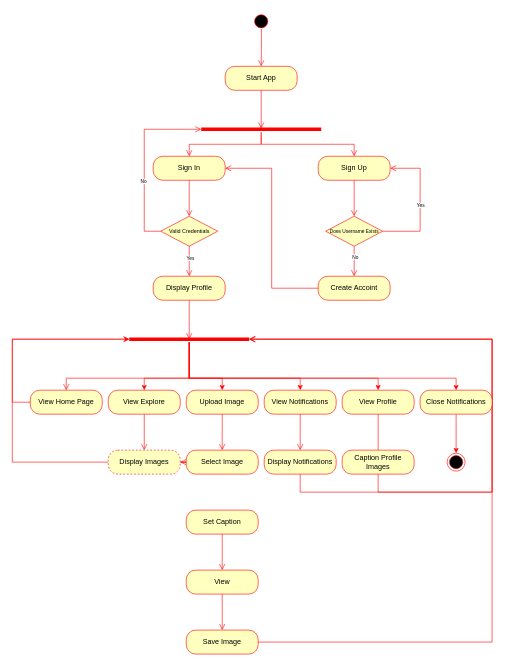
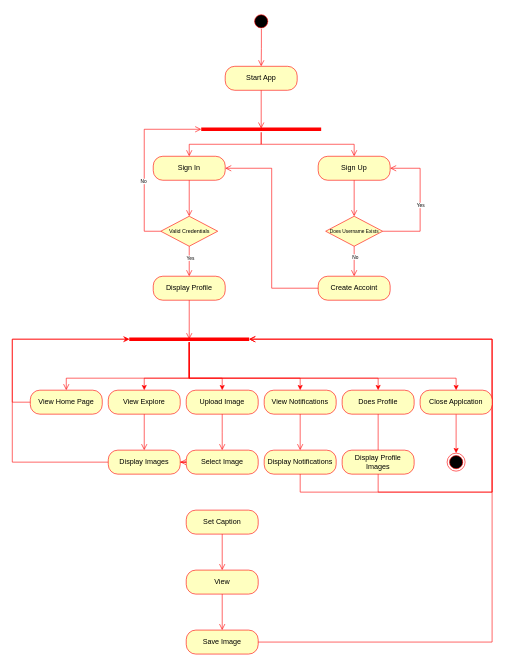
  <mxCell id="0" />
  <mxCell id="1" parent="0" />
  <mxCell id="2" value="" style="ellipse;html=1;shape=startState;fillColor=#000000;strokeColor=#ff0000;" vertex="1" parent="1"><mxGeometry x="420" y="20" width="30" height="30" as="geometry" /></mxCell>
  <mxCell id="3" value="" style="edgeStyle=orthogonalEdgeStyle;html=1;verticalAlign=bottom;endArrow=open;endSize=8;strokeColor=#ff0000;rounded=0;exitX=0.511;exitY=0.922;exitDx=0;exitDy=0;exitPerimeter=0;" edge="1" source="2" parent="1"><mxGeometry relative="1" as="geometry"><mxPoint x="435" y="110" as="targetPoint" /></mxGeometry></mxCell>
  <mxCell id="4" value="Start App" style="rounded=1;whiteSpace=wrap;html=1;arcSize=40;fontColor=#000000;fillColor=#ffffc0;strokeColor=#ff0000;" vertex="1" parent="1"><mxGeometry x="375" y="110" width="120" height="40" as="geometry" /></mxCell>
  <mxCell id="5" value="" style="edgeStyle=orthogonalEdgeStyle;html=1;verticalAlign=bottom;endArrow=open;endSize=8;strokeColor=#ff0000;rounded=0;entryX=0.5;entryY=0.377;entryDx=0;entryDy=0;entryPerimeter=0;" edge="1" source="4" parent="1" target="8"><mxGeometry relative="1" as="geometry"><mxPoint x="435" y="210" as="targetPoint" /></mxGeometry></mxCell>
  <mxCell id="6" value="Sign Up" style="rounded=1;whiteSpace=wrap;html=1;arcSize=40;fontColor=#000000;fillColor=#ffffc0;strokeColor=#ff0000;" vertex="1" parent="1"><mxGeometry x="530" y="260" width="120" height="40" as="geometry" /></mxCell>
  <mxCell id="7" value="" style="edgeStyle=orthogonalEdgeStyle;html=1;verticalAlign=bottom;endArrow=open;endSize=8;strokeColor=#ff0000;rounded=0;entryX=0.5;entryY=0;entryDx=0;entryDy=0;" edge="1" source="6" parent="1" target="18"><mxGeometry relative="1" as="geometry"><mxPoint x="600" y="320" as="targetPoint" /></mxGeometry></mxCell>
  <mxCell id="8" value="" style="shape=line;html=1;strokeWidth=6;strokeColor=#ff0000;" vertex="1" parent="1"><mxGeometry x="335" y="210" width="200" height="10" as="geometry" /></mxCell>
  <mxCell id="9" value="" style="edgeStyle=orthogonalEdgeStyle;html=1;verticalAlign=bottom;endArrow=open;endSize=8;strokeColor=#ff0000;rounded=0;" edge="1" source="8" parent="1" target="6"><mxGeometry relative="1" as="geometry"><mxPoint x="490" y="250" as="targetPoint" /><Array as="points"><mxPoint x="435" y="240" /><mxPoint x="590" y="240" /></Array></mxGeometry></mxCell>
  <mxCell id="10" value="" style="edgeStyle=orthogonalEdgeStyle;html=1;verticalAlign=bottom;endArrow=open;endSize=8;strokeColor=#ff0000;rounded=0;entryX=0.5;entryY=0;entryDx=0;entryDy=0;" edge="1" parent="1" source="8" target="11"><mxGeometry relative="1" as="geometry"><mxPoint x="380" y="260" as="targetPoint" /><mxPoint x="445" y="230" as="sourcePoint" /><Array as="points"><mxPoint x="435" y="240" /><mxPoint x="315" y="240" /></Array></mxGeometry></mxCell>
  <mxCell id="11" value="Sign In" style="rounded=1;whiteSpace=wrap;html=1;arcSize=40;fontColor=#000000;fillColor=#ffffc0;strokeColor=#ff0000;" vertex="1" parent="1"><mxGeometry x="255" y="260" width="120" height="40" as="geometry" /></mxCell>
  <mxCell id="12" value="" style="edgeStyle=orthogonalEdgeStyle;html=1;verticalAlign=bottom;endArrow=open;endSize=8;strokeColor=#ff0000;rounded=0;" edge="1" source="11" parent="1" target="13"><mxGeometry relative="1" as="geometry"><mxPoint x="315" y="360" as="targetPoint" /></mxGeometry></mxCell>
  <mxCell id="13" value="Valid Credentials" style="rhombus;whiteSpace=wrap;html=1;fillColor=#ffffc0;strokeColor=#ff0000;fontSize=9;" vertex="1" parent="1"><mxGeometry x="267.5" y="360" width="95" height="50" as="geometry" /></mxCell>
  <mxCell id="14" value="" style="edgeStyle=orthogonalEdgeStyle;html=1;align=left;verticalAlign=bottom;endArrow=open;endSize=8;strokeColor=#ff0000;rounded=0;exitX=0;exitY=0.5;exitDx=0;exitDy=0;entryX=0;entryY=0.5;entryDx=0;entryDy=0;entryPerimeter=0;" edge="1" source="13" parent="1" target="8"><mxGeometry x="-1" relative="1" as="geometry"><mxPoint x="270" y="390" as="targetPoint" /><Array as="points"><mxPoint x="240" y="385" /><mxPoint x="240" y="215" /></Array></mxGeometry></mxCell>
  <mxCell id="15" value="No" style="edgeLabel;html=1;align=center;verticalAlign=middle;resizable=0;points=[];fontSize=8;" vertex="1" connectable="0" parent="14"><mxGeometry x="-0.24" y="2" relative="1" as="geometry"><mxPoint as="offset" /></mxGeometry></mxCell>
  <mxCell id="16" value="" style="edgeStyle=orthogonalEdgeStyle;html=1;align=left;verticalAlign=top;endArrow=open;endSize=8;strokeColor=#ff0000;rounded=0;" edge="1" source="13" parent="1" target="25"><mxGeometry x="-1" relative="1" as="geometry"><mxPoint x="315" y="460" as="targetPoint" /></mxGeometry></mxCell>
  <mxCell id="17" value="Yes" style="edgeLabel;html=1;align=center;verticalAlign=middle;resizable=0;points=[];fontSize=8;" vertex="1" connectable="0" parent="16"><mxGeometry x="-0.253" y="1" relative="1" as="geometry"><mxPoint as="offset" /></mxGeometry></mxCell>
  <mxCell id="18" value="Does Username Exists" style="rhombus;whiteSpace=wrap;html=1;fillColor=#ffffc0;strokeColor=#ff0000;fontSize=8;" vertex="1" parent="1"><mxGeometry x="542.5" y="360" width="95" height="50" as="geometry" /></mxCell>
  <mxCell id="19" value="" style="edgeStyle=orthogonalEdgeStyle;html=1;align=left;verticalAlign=bottom;endArrow=open;endSize=8;strokeColor=#ff0000;rounded=0;entryX=1;entryY=0.5;entryDx=0;entryDy=0;exitX=1;exitY=0.5;exitDx=0;exitDy=0;" edge="1" source="18" parent="1" target="6"><mxGeometry x="-1" relative="1" as="geometry"><mxPoint x="750" y="380" as="targetPoint" /><Array as="points"><mxPoint x="700" y="385" /><mxPoint x="700" y="280" /></Array></mxGeometry></mxCell>
  <mxCell id="20" value="Yes" style="edgeLabel;html=1;align=center;verticalAlign=middle;resizable=0;points=[];fontSize=8;" vertex="1" connectable="0" parent="19"><mxGeometry x="-0.021" relative="1" as="geometry"><mxPoint as="offset" /></mxGeometry></mxCell>
  <mxCell id="21" value="" style="edgeStyle=orthogonalEdgeStyle;html=1;align=left;verticalAlign=top;endArrow=open;endSize=8;strokeColor=#ff0000;rounded=0;" edge="1" source="18" parent="1" target="23"><mxGeometry x="-1" relative="1" as="geometry"><mxPoint x="590" y="460" as="targetPoint" /><Array as="points" /></mxGeometry></mxCell>
  <mxCell id="22" value="No" style="edgeLabel;html=1;align=center;verticalAlign=middle;resizable=0;points=[];fontSize=8;" vertex="1" connectable="0" parent="21"><mxGeometry x="-0.31" y="1" relative="1" as="geometry"><mxPoint as="offset" /></mxGeometry></mxCell>
  <mxCell id="23" value="Create Accoint" style="rounded=1;whiteSpace=wrap;html=1;arcSize=40;fontColor=#000000;fillColor=#ffffc0;strokeColor=#ff0000;fontSize=12;" vertex="1" parent="1"><mxGeometry x="530" y="460" width="120" height="40" as="geometry" /></mxCell>
  <mxCell id="24" value="" style="edgeStyle=orthogonalEdgeStyle;html=1;verticalAlign=bottom;endArrow=open;endSize=8;strokeColor=#ff0000;rounded=0;fontSize=8;entryX=1;entryY=0.5;entryDx=0;entryDy=0;" edge="1" source="23" parent="1" target="11"><mxGeometry relative="1" as="geometry"><mxPoint x="590" y="560" as="targetPoint" /></mxGeometry></mxCell>
  <mxCell id="25" value="Display Profile" style="rounded=1;whiteSpace=wrap;html=1;arcSize=40;fontColor=#000000;fillColor=#ffffc0;strokeColor=#ff0000;fontSize=12;" vertex="1" parent="1"><mxGeometry x="255" y="460" width="120" height="40" as="geometry" /></mxCell>
  <mxCell id="26" value="" style="edgeStyle=orthogonalEdgeStyle;html=1;verticalAlign=bottom;endArrow=open;endSize=8;strokeColor=#ff0000;rounded=0;fontSize=12;entryX=0.5;entryY=0.501;entryDx=0;entryDy=0;entryPerimeter=0;" edge="1" source="25" parent="1" target="32"><mxGeometry relative="1" as="geometry"><mxPoint x="315" y="560" as="targetPoint" /></mxGeometry></mxCell>
  <mxCell id="27" style="edgeStyle=orthogonalEdgeStyle;rounded=0;orthogonalLoop=1;jettySize=auto;html=1;entryX=0.5;entryY=0;entryDx=0;entryDy=0;strokeColor=#FF0000;fontSize=12;" edge="1" parent="1" source="32" target="36"><mxGeometry relative="1" as="geometry"><Array as="points"><mxPoint x="315" y="630" /><mxPoint x="240" y="630" /></Array></mxGeometry></mxCell>
  <mxCell id="28" style="edgeStyle=orthogonalEdgeStyle;rounded=0;orthogonalLoop=1;jettySize=auto;html=1;entryX=0.5;entryY=0;entryDx=0;entryDy=0;strokeColor=#FF0000;fontSize=12;" edge="1" parent="1" source="32" target="38"><mxGeometry relative="1" as="geometry"><Array as="points"><mxPoint x="315" y="630" /><mxPoint x="370" y="630" /></Array></mxGeometry></mxCell>
  <mxCell id="29" style="edgeStyle=orthogonalEdgeStyle;rounded=0;orthogonalLoop=1;jettySize=auto;html=1;entryX=0.5;entryY=0;entryDx=0;entryDy=0;strokeColor=#FF0000;fontSize=12;" edge="1" parent="1" source="32" target="40"><mxGeometry relative="1" as="geometry"><Array as="points"><mxPoint x="315" y="630" /><mxPoint x="500" y="630" /></Array></mxGeometry></mxCell>
  <mxCell id="30" style="edgeStyle=orthogonalEdgeStyle;rounded=0;orthogonalLoop=1;jettySize=auto;html=1;entryX=0.5;entryY=0;entryDx=0;entryDy=0;strokeColor=#FF0000;fontSize=12;" edge="1" parent="1" source="32" target="42"><mxGeometry relative="1" as="geometry"><Array as="points"><mxPoint x="315" y="630" /><mxPoint x="630" y="630" /></Array></mxGeometry></mxCell>
  <mxCell id="31" style="edgeStyle=orthogonalEdgeStyle;rounded=0;orthogonalLoop=1;jettySize=auto;html=1;strokeColor=#FF0000;fontSize=12;" edge="1" parent="1" source="32" target="59"><mxGeometry relative="1" as="geometry"><Array as="points"><mxPoint x="315" y="630" /><mxPoint x="760" y="630" /></Array></mxGeometry></mxCell>
  <mxCell id="32" value="" style="shape=line;html=1;strokeWidth=6;strokeColor=#ff0000;fontSize=12;" vertex="1" parent="1"><mxGeometry x="215" y="560" width="200" height="10" as="geometry" /></mxCell>
  <mxCell id="33" value="" style="edgeStyle=orthogonalEdgeStyle;html=1;verticalAlign=bottom;endArrow=open;endSize=8;strokeColor=#ff0000;rounded=0;fontSize=12;" edge="1" source="32" parent="1" target="34"><mxGeometry relative="1" as="geometry"><mxPoint x="315" y="640" as="targetPoint" /><Array as="points"><mxPoint x="315" y="630" /><mxPoint x="110" y="630" /></Array></mxGeometry></mxCell>
  <mxCell id="34" value="View Home Page" style="rounded=1;whiteSpace=wrap;html=1;arcSize=40;fontColor=#000000;fillColor=#ffffc0;strokeColor=#ff0000;fontSize=12;" vertex="1" parent="1"><mxGeometry x="50" y="650" width="120" height="40" as="geometry" /></mxCell>
  <mxCell id="35" value="" style="edgeStyle=orthogonalEdgeStyle;html=1;verticalAlign=bottom;endArrow=open;endSize=8;strokeColor=#ff0000;rounded=0;fontSize=12;entryX=0;entryY=0.5;entryDx=0;entryDy=0;entryPerimeter=0;" edge="1" source="34" parent="1" target="32"><mxGeometry relative="1" as="geometry"><mxPoint x="110" y="750" as="targetPoint" /><Array as="points"><mxPoint x="20" y="670" /><mxPoint x="20" y="565" /></Array></mxGeometry></mxCell>
  <mxCell id="36" value="View Explore" style="rounded=1;whiteSpace=wrap;html=1;arcSize=40;fontColor=#000000;fillColor=#ffffc0;strokeColor=#ff0000;fontSize=12;" vertex="1" parent="1"><mxGeometry x="180" y="650" width="120" height="40" as="geometry" /></mxCell>
  <mxCell id="37" value="" style="edgeStyle=orthogonalEdgeStyle;html=1;verticalAlign=bottom;endArrow=open;endSize=8;strokeColor=#ff0000;rounded=0;fontSize=12;" edge="1" source="36" parent="1" target="57"><mxGeometry relative="1" as="geometry"><mxPoint x="240" y="750" as="targetPoint" /></mxGeometry></mxCell>
  <mxCell id="38" value="Upload Image" style="rounded=1;whiteSpace=wrap;html=1;arcSize=40;fontColor=#000000;fillColor=#ffffc0;strokeColor=#ff0000;fontSize=12;" vertex="1" parent="1"><mxGeometry x="310" y="650" width="120" height="40" as="geometry" /></mxCell>
  <mxCell id="39" value="" style="edgeStyle=orthogonalEdgeStyle;html=1;verticalAlign=bottom;endArrow=open;endSize=8;strokeColor=#ff0000;rounded=0;fontSize=12;" edge="1" source="38" parent="1"><mxGeometry relative="1" as="geometry"><mxPoint x="370" y="750" as="targetPoint" /></mxGeometry></mxCell>
  <mxCell id="40" value="View Notifications" style="rounded=1;whiteSpace=wrap;html=1;arcSize=40;fontColor=#000000;fillColor=#ffffc0;strokeColor=#ff0000;fontSize=12;" vertex="1" parent="1"><mxGeometry x="440" y="650" width="120" height="40" as="geometry" /></mxCell>
  <mxCell id="41" value="" style="edgeStyle=orthogonalEdgeStyle;html=1;verticalAlign=bottom;endArrow=open;endSize=8;strokeColor=#ff0000;rounded=0;fontSize=12;" edge="1" source="40" parent="1" target="54"><mxGeometry relative="1" as="geometry"><mxPoint x="500" y="750" as="targetPoint" /></mxGeometry></mxCell>
- <mxCell id="42" value="View Profile" style="rounded=1;whiteSpace=wrap;html=1;arcSize=40;fontColor=#000000;fillColor=#ffffc0;strokeColor=#ff0000;fontSize=12;" vertex="1" parent="1"><mxGeometry x="570" y="650" width="120" height="40" as="geometry" /></mxCell>
+ <mxCell id="42" value="Does Profile" style="rounded=1;whiteSpace=wrap;html=1;arcSize=40;fontColor=#000000;fillColor=#ffffc0;strokeColor=#ff0000;fontSize=12;" vertex="1" parent="1"><mxGeometry x="570" y="650" width="120" height="40" as="geometry" /></mxCell>
  <mxCell id="43" value="" style="edgeStyle=orthogonalEdgeStyle;html=1;verticalAlign=bottom;endArrow=none;endSize=8;strokeColor=#ff0000;rounded=0;fontSize=12;" edge="1" source="42" parent="1" target="52"><mxGeometry relative="1" as="geometry"><mxPoint x="630" y="750" as="targetPoint" /></mxGeometry></mxCell>
  <mxCell id="44" value="Select Image" style="rounded=1;whiteSpace=wrap;html=1;arcSize=40;fontColor=#000000;fillColor=#ffffc0;strokeColor=#ff0000;fontSize=12;" vertex="1" parent="1"><mxGeometry x="310" y="750" width="120" height="40" as="geometry" /></mxCell>
  <mxCell id="45" value="" style="edgeStyle=orthogonalEdgeStyle;html=1;verticalAlign=bottom;endArrow=open;endSize=8;strokeColor=#ff0000;rounded=0;fontSize=12;" edge="1" source="44" parent="1" target="57"><mxGeometry relative="1" as="geometry"><mxPoint x="370" y="850" as="targetPoint" /></mxGeometry></mxCell>
  <mxCell id="46" value="Set Caption" style="rounded=1;whiteSpace=wrap;html=1;arcSize=40;fontColor=#000000;fillColor=#ffffc0;strokeColor=#ff0000;fontSize=12;" vertex="1" parent="1"><mxGeometry x="310" y="850" width="120" height="40" as="geometry" /></mxCell>
  <mxCell id="47" value="" style="edgeStyle=orthogonalEdgeStyle;html=1;verticalAlign=bottom;endArrow=open;endSize=8;strokeColor=#ff0000;rounded=0;fontSize=12;" edge="1" source="46" parent="1" target="48"><mxGeometry relative="1" as="geometry"><mxPoint x="370" y="950" as="targetPoint" /></mxGeometry></mxCell>
  <mxCell id="48" value="View" style="rounded=1;whiteSpace=wrap;html=1;arcSize=40;fontColor=#000000;fillColor=#ffffc0;strokeColor=#ff0000;fontSize=12;" vertex="1" parent="1"><mxGeometry x="310" y="950" width="120" height="40" as="geometry" /></mxCell>
  <mxCell id="49" value="" style="edgeStyle=orthogonalEdgeStyle;html=1;verticalAlign=bottom;endArrow=open;endSize=8;strokeColor=#ff0000;rounded=0;fontSize=12;" edge="1" source="48" parent="1" target="50"><mxGeometry relative="1" as="geometry"><mxPoint x="370" y="1050" as="targetPoint" /></mxGeometry></mxCell>
  <mxCell id="50" value="Save Image" style="rounded=1;whiteSpace=wrap;html=1;arcSize=40;fontColor=#000000;fillColor=#ffffc0;strokeColor=#ff0000;fontSize=12;" vertex="1" parent="1"><mxGeometry x="310" y="1050" width="120" height="40" as="geometry" /></mxCell>
  <mxCell id="51" value="" style="edgeStyle=orthogonalEdgeStyle;html=1;verticalAlign=bottom;endArrow=open;endSize=8;strokeColor=#ff0000;rounded=0;fontSize=12;entryX=1;entryY=0.5;entryDx=0;entryDy=0;entryPerimeter=0;" edge="1" source="50" parent="1" target="32"><mxGeometry relative="1" as="geometry"><mxPoint x="370" y="1150" as="targetPoint" /><Array as="points"><mxPoint x="820" y="1070" /><mxPoint x="820" y="565" /></Array></mxGeometry></mxCell>
- <mxCell id="52" value="Caption Profile Images" style="rounded=1;whiteSpace=wrap;html=1;arcSize=40;fontColor=#000000;fillColor=#ffffc0;strokeColor=#ff0000;fontSize=12;" vertex="1" parent="1"><mxGeometry x="570" y="750" width="120" height="40" as="geometry" /></mxCell>
+ <mxCell id="52" value="Display Profile Images" style="rounded=1;whiteSpace=wrap;html=1;arcSize=40;fontColor=#000000;fillColor=#ffffc0;strokeColor=#ff0000;fontSize=12;" vertex="1" parent="1"><mxGeometry x="570" y="750" width="120" height="40" as="geometry" /></mxCell>
  <mxCell id="53" value="" style="edgeStyle=orthogonalEdgeStyle;html=1;verticalAlign=bottom;endArrow=open;endSize=8;strokeColor=#ff0000;rounded=0;fontSize=12;entryX=1;entryY=0.5;entryDx=0;entryDy=0;entryPerimeter=0;" edge="1" source="52" parent="1" target="32"><mxGeometry relative="1" as="geometry"><mxPoint x="630" y="850" as="targetPoint" /><Array as="points"><mxPoint x="630" y="820" /><mxPoint x="820" y="820" /><mxPoint x="820" y="565" /></Array></mxGeometry></mxCell>
  <mxCell id="54" value="Display Notifications" style="rounded=1;whiteSpace=wrap;html=1;arcSize=40;fontColor=#000000;fillColor=#ffffc0;strokeColor=#ff0000;fontSize=12;" vertex="1" parent="1"><mxGeometry x="440" y="750" width="120" height="40" as="geometry" /></mxCell>
  <mxCell id="55" value="" style="edgeStyle=orthogonalEdgeStyle;html=1;verticalAlign=bottom;endArrow=open;endSize=8;strokeColor=#ff0000;rounded=0;fontSize=12;entryX=1;entryY=0.5;entryDx=0;entryDy=0;entryPerimeter=0;" edge="1" source="54" parent="1" target="32"><mxGeometry relative="1" as="geometry"><mxPoint x="500" y="850" as="targetPoint" /><Array as="points"><mxPoint x="500" y="820" /><mxPoint x="820" y="820" /><mxPoint x="820" y="565" /></Array></mxGeometry></mxCell>
  <mxCell id="56" style="edgeStyle=orthogonalEdgeStyle;rounded=0;orthogonalLoop=1;jettySize=auto;html=1;entryX=0;entryY=0.5;entryDx=0;entryDy=0;entryPerimeter=0;strokeColor=#FF0000;fontSize=12;" edge="1" parent="1" source="57" target="32"><mxGeometry relative="1" as="geometry"><Array as="points"><mxPoint x="20" y="770" /><mxPoint x="20" y="565" /></Array></mxGeometry></mxCell>
- <mxCell id="57" value="Display Images" style="rounded=1;whiteSpace=wrap;html=1;arcSize=40;fontColor=#000000;fillColor=#ffffc0;strokeColor=#ff0000;fontSize=12;dashed=1;" vertex="1" parent="1"><mxGeometry x="180" y="750" width="120" height="40" as="geometry" /></mxCell>
+ <mxCell id="57" value="Display Images" style="rounded=1;whiteSpace=wrap;html=1;arcSize=40;fontColor=#000000;fillColor=#ffffc0;strokeColor=#ff0000;fontSize=12;" vertex="1" parent="1"><mxGeometry x="180" y="750" width="120" height="40" as="geometry" /></mxCell>
  <mxCell id="58" style="edgeStyle=orthogonalEdgeStyle;rounded=0;orthogonalLoop=1;jettySize=auto;html=1;strokeColor=#FF0000;fontSize=12;" edge="1" parent="1" source="59" target="60"><mxGeometry relative="1" as="geometry" /></mxCell>
- <mxCell id="59" value="Close Notifications" style="rounded=1;whiteSpace=wrap;html=1;arcSize=40;fontColor=#000000;fillColor=#ffffc0;strokeColor=#ff0000;fontSize=12;" vertex="1" parent="1"><mxGeometry x="700" y="650" width="120" height="40" as="geometry" /></mxCell>
+ <mxCell id="59" value="Close Applcation" style="rounded=1;whiteSpace=wrap;html=1;arcSize=40;fontColor=#000000;fillColor=#ffffc0;strokeColor=#ff0000;fontSize=12;" vertex="1" parent="1"><mxGeometry x="700" y="650" width="120" height="40" as="geometry" /></mxCell>
  <mxCell id="60" value="" style="ellipse;html=1;shape=endState;fillColor=#000000;strokeColor=#ff0000;fontSize=12;" vertex="1" parent="1"><mxGeometry x="745" y="755" width="30" height="30" as="geometry" /></mxCell>
